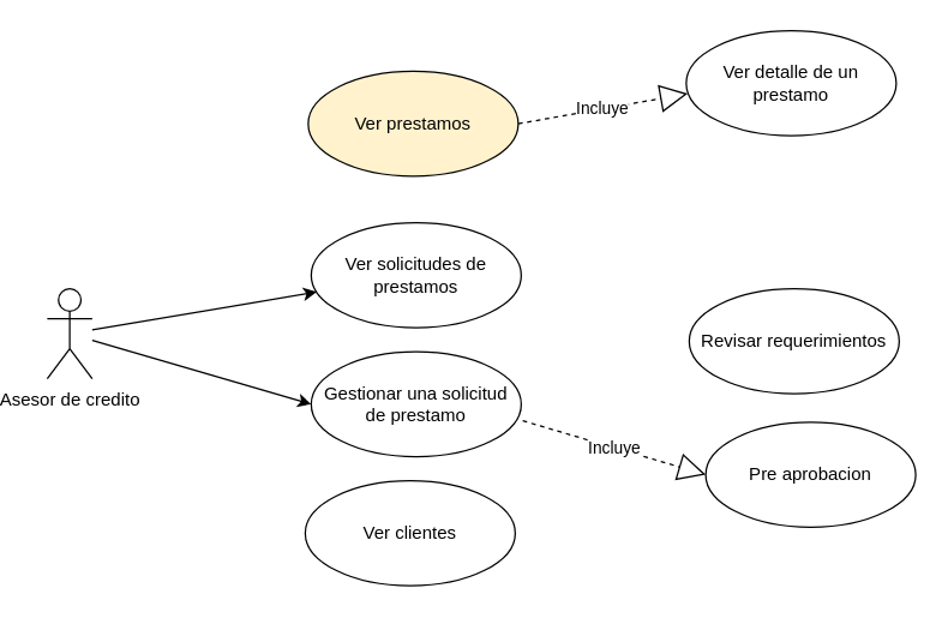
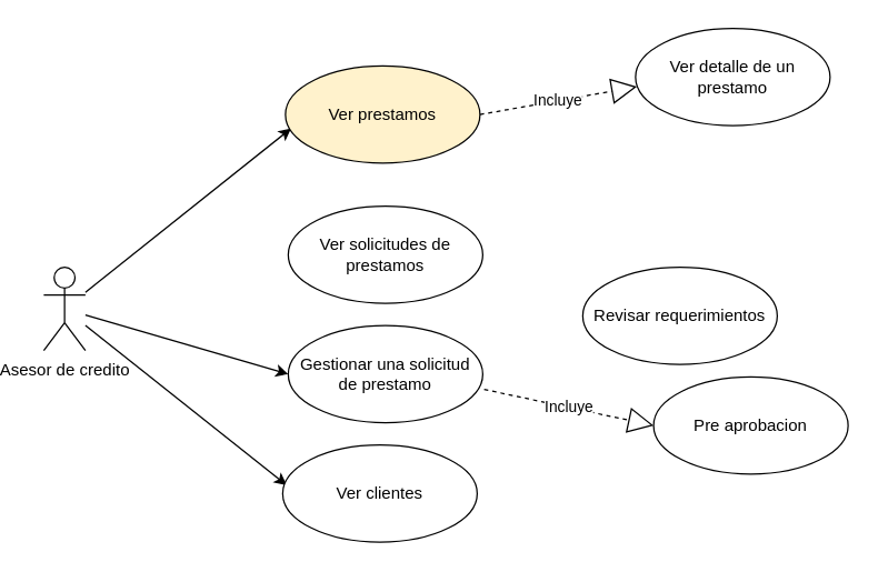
  <mxCell id="0" />
  <mxCell id="1" parent="0" />
- <mxCell id="2" style="edgeStyle=none;html=1;" parent="1" source="4" target="9" edge="1"><mxGeometry relative="1" as="geometry" /></mxCell>
+ <mxCell id="2" style="edgeStyle=none;html=1;entryX=0.029;entryY=0.643;entryDx=0;entryDy=0;entryPerimeter=0;" parent="1" source="4" target="5" edge="1"><mxGeometry relative="1" as="geometry" /></mxCell>
+ <mxCell id="3" style="edgeStyle=none;html=1;entryX=0.021;entryY=0.414;entryDx=0;entryDy=0;entryPerimeter=0;" parent="1" source="4" target="7" edge="1"><mxGeometry relative="1" as="geometry" /></mxCell>
  <mxCell id="4" value="Asesor de credito" style="shape=umlActor;verticalLabelPosition=bottom;verticalAlign=top;html=1;" parent="1" vertex="1"><mxGeometry x="20" y="192" width="30" height="60" as="geometry" /></mxCell>
  <mxCell id="5" value="Ver prestamos" style="ellipse;whiteSpace=wrap;html=1;fillColor=#fff2cc;" parent="1" vertex="1"><mxGeometry x="194" y="47" width="140" height="70" as="geometry" /></mxCell>
  <mxCell id="6" value="Incluye" style="endArrow=block;endSize=16;endFill=0;html=1;dashed=1;exitX=1;exitY=0.5;exitDx=0;exitDy=0;entryX=0.007;entryY=0.6;entryDx=0;entryDy=0;entryPerimeter=0;" parent="1" source="5" edge="1" target="8"><mxGeometry width="160" relative="1" as="geometry"><mxPoint x="324" y="40" as="sourcePoint" /><mxPoint x="442" y="34" as="targetPoint" /></mxGeometry></mxCell>
  <mxCell id="7" value="Ver clientes" style="ellipse;whiteSpace=wrap;html=1;" parent="1" vertex="1"><mxGeometry x="192" y="320" width="140" height="70" as="geometry" /></mxCell>
  <mxCell id="8" value="Ver detalle de un prestamo" style="ellipse;whiteSpace=wrap;html=1;" parent="1" vertex="1"><mxGeometry x="446" y="20" width="140" height="70" as="geometry" /></mxCell>
  <mxCell id="9" value="Ver solicitudes de prestamos" style="ellipse;whiteSpace=wrap;html=1;" parent="1" vertex="1"><mxGeometry x="196" y="148" width="140" height="70" as="geometry" /></mxCell>
  <mxCell id="10" value="Gestionar una solicitud de prestamo" style="ellipse;whiteSpace=wrap;html=1;" parent="1" vertex="1"><mxGeometry x="196" y="234" width="140" height="70" as="geometry" /></mxCell>
- <mxCell id="11" value="Pre aprobacion" style="ellipse;whiteSpace=wrap;html=1;" parent="1" vertex="1"><mxGeometry x="459" y="281" width="140" height="70" as="geometry" /></mxCell>
+ <mxCell id="11" value="Pre aprobacion" style="ellipse;whiteSpace=wrap;html=1;" parent="1" vertex="1"><mxGeometry x="459" y="271" width="140" height="70" as="geometry" /></mxCell>
  <mxCell id="12" value="Incluye" style="endArrow=block;endSize=16;endFill=0;html=1;dashed=1;entryX=0;entryY=0.5;entryDx=0;entryDy=0;" parent="1" target="11" edge="1"><mxGeometry width="160" relative="1" as="geometry"><mxPoint x="337" y="280" as="sourcePoint" /><mxPoint x="705.94" y="82" as="targetPoint" /></mxGeometry></mxCell>
  <mxCell id="13" style="edgeStyle=none;html=1;entryX=0;entryY=0.5;entryDx=0;entryDy=0;" edge="1" parent="1" source="4" target="10"><mxGeometry relative="1" as="geometry"><mxPoint x="60" y="229.381" as="sourcePoint" /><mxPoint x="211.04" y="203.01" as="targetPoint" /></mxGeometry></mxCell>
- <mxCell id="14" value="Revisar requerimientos" style="ellipse;whiteSpace=wrap;html=1;" vertex="1" parent="1"><mxGeometry x="448" y="192" width="140" height="70" as="geometry" /></mxCell>
+ <mxCell id="14" value="Revisar requerimientos" style="ellipse;whiteSpace=wrap;html=1;" vertex="1" parent="1"><mxGeometry x="408" y="192" width="140" height="70" as="geometry" /></mxCell>
